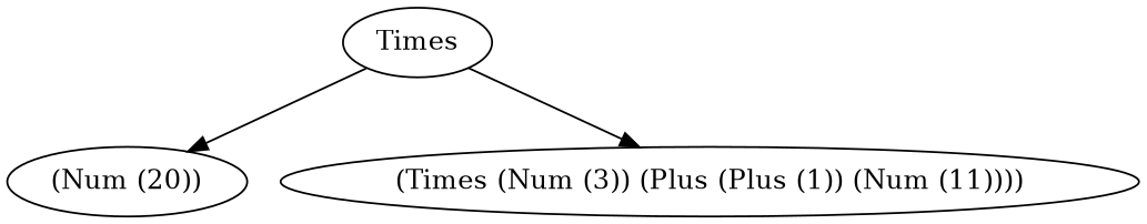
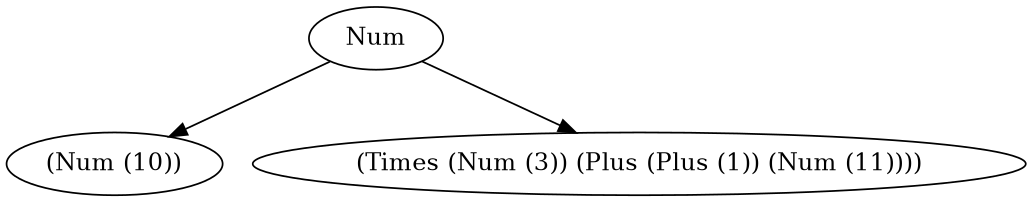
  digraph {
-   n1 [label=Times]
-   n2 [label="(Num (20))"]
+   n1 [label=Num]
+   n2 [label="(Num (10))"]
    n3 [label="(Times (Num (3)) (Plus (Plus (1)) (Num (11))))"]
    n1 -> n2
    n1 -> n3
  }
